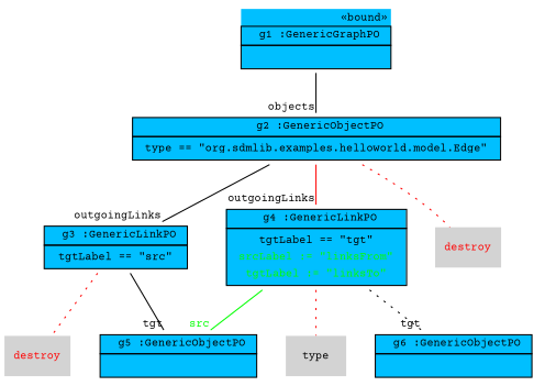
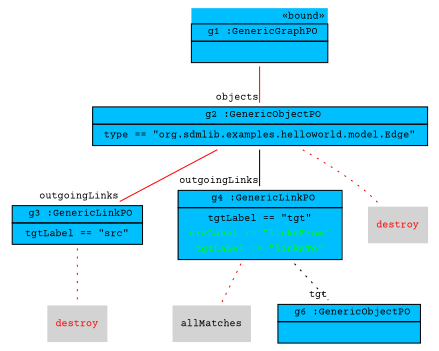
  graph {
    fontname="Courier Prime"
    node [fontname="Courier Prime" fontsize=10 shape=none]
    edge [color=black fontcolor=black fontname="Courier Prime" fontsize=10]
    n1 [label=<<table border='0' cellborder='1' cellspacing='0' color='black' bgcolor='deepskyblue'> <tr> <td border='0' align='right'><font color='black'>&#171;bound&#187;</font></td></tr> <tr> <td align='center'> <font color='black'> g1 :GenericGraphPO </font></td></tr> <tr> <td align='left'> <table border='0' cellborder='0' cellspacing='0' color='black'> <tr> <td>  </td></tr></table></td></tr></table>>]
    n2 [label=<<table border='0' cellborder='1' cellspacing='0' color='black' bgcolor='deepskyblue'>  <tr> <td align='center'> <font color='black'> g2 :GenericObjectPO </font></td></tr> <tr> <td align='left'> <table border='0' cellborder='0' cellspacing='0' color='black'> <tr><td><font color='black'> type == "org.sdmlib.examples.helloworld.model.Edge" </font></td></tr></table></td></tr></table>>]
    n3 [label=<<table border='0' cellborder='1' cellspacing='0' color='black' bgcolor='deepskyblue'>  <tr> <td align='center'> <font color='black'> g3 :GenericLinkPO </font></td></tr> <tr> <td align='left'> <table border='0' cellborder='0' cellspacing='0' color='black'> <tr><td><font color='black'> tgtLabel == "src" </font></td></tr></table></td></tr></table>>]
    n4 [label=<<table border='0' cellborder='1' cellspacing='0' color='black' bgcolor='deepskyblue'>  <tr> <td align='center'> <font color='black'> g4 :GenericLinkPO </font></td></tr> <tr> <td align='left'> <table border='0' cellborder='0' cellspacing='0' color='black'> <tr><td><font color='black'> tgtLabel == "tgt" </font></td></tr><tr><td><font color='green'> srcLabel := "linksFrom" </font></td></tr><tr><td><font color='green'> tgtLabel := "linksTo" </font></td></tr></table></td></tr></table>>]
    n5 [fillcolor=lightgrey fontcolor=red label=destroy style=filled]
-   n6 [label=<<table border='0' cellborder='1' cellspacing='0' color='black' bgcolor='deepskyblue'>  <tr> <td align='center'> <font color='black'> g5 :GenericObjectPO </font></td></tr> <tr> <td align='left'> <table border='0' cellborder='0' cellspacing='0' color='black'> <tr> <td>  </td></tr></table></td></tr></table>>]
    n7 [fillcolor=lightgrey fontcolor=red label=destroy style=filled]
-   n8 [fillcolor=lightgrey label=type style=filled]
+   n8 [fillcolor=lightgrey label=allMatches style=filled]
    n9 [label=<<table border='0' cellborder='1' cellspacing='0' color='black' bgcolor='deepskyblue'>  <tr> <td align='center'> <font color='black'> g6 :GenericObjectPO </font></td></tr> <tr> <td align='left'> <table border='0' cellborder='0' cellspacing='0' color='black'> <tr> <td>  </td></tr></table></td></tr></table>>]
-   n1 -- n2 [headlabel=objects]
-   n2 -- n3 [headlabel=outgoingLinks]
-   n2 -- n4 [color=red headlabel=outgoingLinks]
+   n1 -- n2 [color=red headlabel=objects]
+   n2 -- n3 [color=red headlabel=outgoingLinks]
+   n2 -- n4 [headlabel=outgoingLinks]
    n2 -- n5 [color=red fontcolor=red style=dotted]
-   n3 -- n6 [headlabel=tgt]
    n3 -- n7 [color=red fontcolor=red style=dotted]
-   n4 -- n6 [color=green fontcolor=green headlabel=src]
    n4 -- n8 [color=red style=dotted fontcolor=""]
    n4 -- n9 [headlabel=tgt style=dotted]
  }
